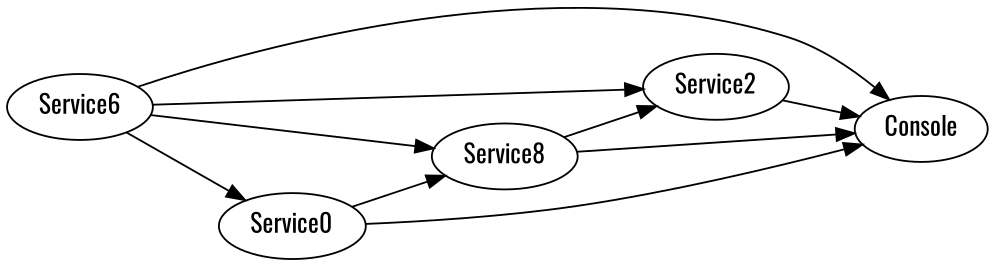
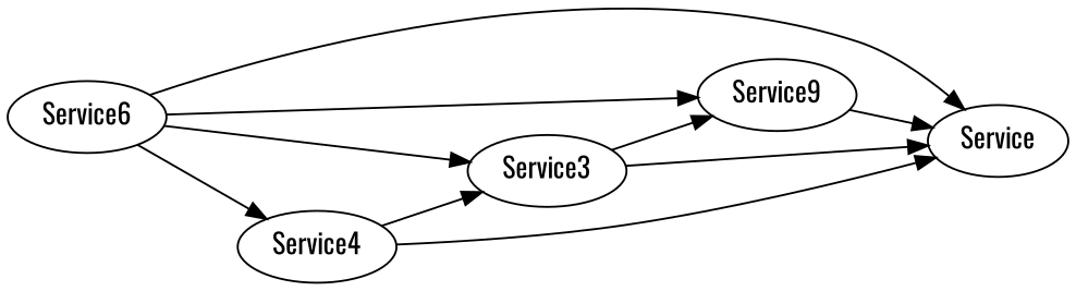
  digraph {
    fontname=Oswald
    rankdir=LR
    node [fontname=Oswald]
    edge [fontname=Oswald]
    n1 [label=Service6]
-   Service2
-   Console
-   Service3 [label=Service8]
-   Service4 [label=Service0]
+   Service2 [label=Service9]
+   Console [label=Service]
+   Service3
+   Service4
    n1 -> Service2
    n1 -> Console
    n1 -> Service3
    n1 -> Service4
    Service2 -> Console
    Service3 -> Service2
    Service3 -> Console
    Service4 -> Console
    Service4 -> Service3
  }
